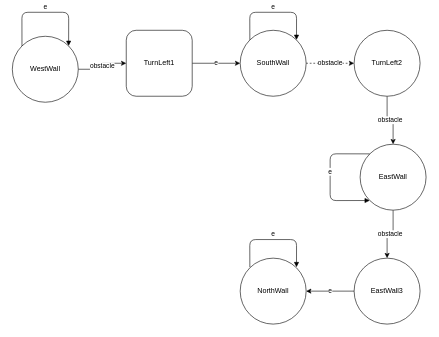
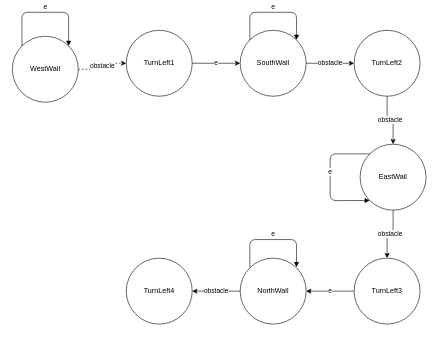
  <mxCell id="0" />
  <mxCell id="1" parent="0" />
- <mxCell id="2" value="obstacle" style="edgeStyle=orthogonalEdgeStyle;rounded=0;orthogonalLoop=1;jettySize=auto;html=1;" edge="1" parent="1" source="3" target="5"><mxGeometry relative="1" as="geometry" /></mxCell>
+ <mxCell id="2" value="obstacle" style="edgeStyle=orthogonalEdgeStyle;rounded=0;orthogonalLoop=1;jettySize=auto;html=1;dashed=1;" edge="1" parent="1" source="3" target="5"><mxGeometry relative="1" as="geometry" /></mxCell>
  <mxCell id="3" value="WestWall" style="ellipse;whiteSpace=wrap;html=1;" vertex="1" parent="1"><mxGeometry x="20" y="60" width="110" height="110" as="geometry" /></mxCell>
  <mxCell id="4" value="e" style="edgeStyle=orthogonalEdgeStyle;rounded=0;orthogonalLoop=1;jettySize=auto;html=1;" edge="1" parent="1" source="5" target="7"><mxGeometry relative="1" as="geometry" /></mxCell>
- <mxCell id="5" value="TurnLeft1" style="whiteSpace=wrap;html=1;rounded=1;" vertex="1" parent="1"><mxGeometry x="210" y="50" width="110" height="110" as="geometry" /></mxCell>
- <mxCell id="6" value="obstacle" style="edgeStyle=orthogonalEdgeStyle;rounded=0;orthogonalLoop=1;jettySize=auto;html=1;dashed=1;" edge="1" parent="1" source="7" target="9"><mxGeometry relative="1" as="geometry" /></mxCell>
+ <mxCell id="5" value="TurnLeft1" style="ellipse;whiteSpace=wrap;html=1;" vertex="1" parent="1"><mxGeometry x="210" y="50" width="110" height="110" as="geometry" /></mxCell>
+ <mxCell id="6" value="obstacle" style="edgeStyle=orthogonalEdgeStyle;rounded=0;orthogonalLoop=1;jettySize=auto;html=1;" edge="1" parent="1" source="7" target="9"><mxGeometry relative="1" as="geometry" /></mxCell>
  <mxCell id="7" value="SouthWall" style="ellipse;whiteSpace=wrap;html=1;" vertex="1" parent="1"><mxGeometry x="400" y="50" width="110" height="110" as="geometry" /></mxCell>
  <mxCell id="8" value="obstacle" style="edgeStyle=orthogonalEdgeStyle;rounded=0;orthogonalLoop=1;jettySize=auto;html=1;" edge="1" parent="1" source="9" target="11"><mxGeometry relative="1" as="geometry" /></mxCell>
  <mxCell id="9" value="TurnLeft2" style="ellipse;whiteSpace=wrap;html=1;" vertex="1" parent="1"><mxGeometry x="590" y="50" width="110" height="110" as="geometry" /></mxCell>
  <mxCell id="10" value="obstacle" style="edgeStyle=orthogonalEdgeStyle;rounded=0;orthogonalLoop=1;jettySize=auto;html=1;" edge="1" parent="1" source="11" target="13"><mxGeometry relative="1" as="geometry" /></mxCell>
  <mxCell id="11" value="EastWall" style="ellipse;whiteSpace=wrap;html=1;" vertex="1" parent="1"><mxGeometry x="600" y="240" width="110" height="110" as="geometry" /></mxCell>
  <mxCell id="12" value="e" style="edgeStyle=orthogonalEdgeStyle;rounded=0;orthogonalLoop=1;jettySize=auto;html=1;" edge="1" parent="1" source="13" target="15"><mxGeometry relative="1" as="geometry" /></mxCell>
- <mxCell id="13" value="EastWall3" style="ellipse;whiteSpace=wrap;html=1;" vertex="1" parent="1"><mxGeometry x="590" y="430" width="110" height="110" as="geometry" /></mxCell>
+ <mxCell id="13" value="TurnLeft3" style="ellipse;whiteSpace=wrap;html=1;" vertex="1" parent="1"><mxGeometry x="590" y="430" width="110" height="110" as="geometry" /></mxCell>
+ <mxCell id="14" value="obstacle" style="edgeStyle=orthogonalEdgeStyle;rounded=0;orthogonalLoop=1;jettySize=auto;html=1;" edge="1" parent="1" source="15" target="16"><mxGeometry relative="1" as="geometry" /></mxCell>
  <mxCell id="15" value="NorthWall" style="ellipse;whiteSpace=wrap;html=1;" vertex="1" parent="1"><mxGeometry x="400" y="430" width="110" height="110" as="geometry" /></mxCell>
+ <mxCell id="16" value="TurnLeft4" style="ellipse;whiteSpace=wrap;html=1;" vertex="1" parent="1"><mxGeometry x="210" y="430" width="110" height="110" as="geometry" /></mxCell>
  <mxCell id="17" value="e" style="html=1;verticalAlign=bottom;endArrow=block;exitX=0;exitY=0;exitDx=0;exitDy=0;entryX=1;entryY=0;entryDx=0;entryDy=0;" edge="1" parent="1" source="3" target="3"><mxGeometry width="80" relative="1" as="geometry"><mxPoint x="40" y="30" as="sourcePoint" /><mxPoint x="120" y="30" as="targetPoint" /><Array as="points"><mxPoint x="36" y="20" /><mxPoint x="114" y="20" /></Array></mxGeometry></mxCell>
  <mxCell id="18" value="e" style="html=1;verticalAlign=bottom;endArrow=block;exitX=0;exitY=0;exitDx=0;exitDy=0;entryX=1;entryY=0;entryDx=0;entryDy=0;" edge="1" parent="1"><mxGeometry width="80" relative="1" as="geometry"><mxPoint x="416.109" y="66.109" as="sourcePoint" /><mxPoint x="493.891" y="66.109" as="targetPoint" /><Array as="points"><mxPoint x="416" y="20" /><mxPoint x="494" y="20" /></Array></mxGeometry></mxCell>
  <mxCell id="19" value="e" style="html=1;verticalAlign=bottom;endArrow=block;exitX=0;exitY=0;exitDx=0;exitDy=0;entryX=1;entryY=0;entryDx=0;entryDy=0;" edge="1" parent="1"><mxGeometry width="80" relative="1" as="geometry"><mxPoint x="416.109" y="445.109" as="sourcePoint" /><mxPoint x="493.891" y="445.109" as="targetPoint" /><Array as="points"><mxPoint x="416" y="399" /><mxPoint x="494" y="399" /></Array></mxGeometry></mxCell>
  <mxCell id="20" value="e" style="html=1;verticalAlign=bottom;endArrow=block;exitX=0;exitY=0;exitDx=0;exitDy=0;entryX=0;entryY=1;entryDx=0;entryDy=0;" edge="1" parent="1" source="11" target="11"><mxGeometry width="80" relative="1" as="geometry"><mxPoint x="577.891" y="306.109" as="sourcePoint" /><mxPoint x="500.109" y="306.109" as="targetPoint" /><Array as="points"><mxPoint x="550" y="256" /><mxPoint x="550" y="334" /></Array></mxGeometry></mxCell>
